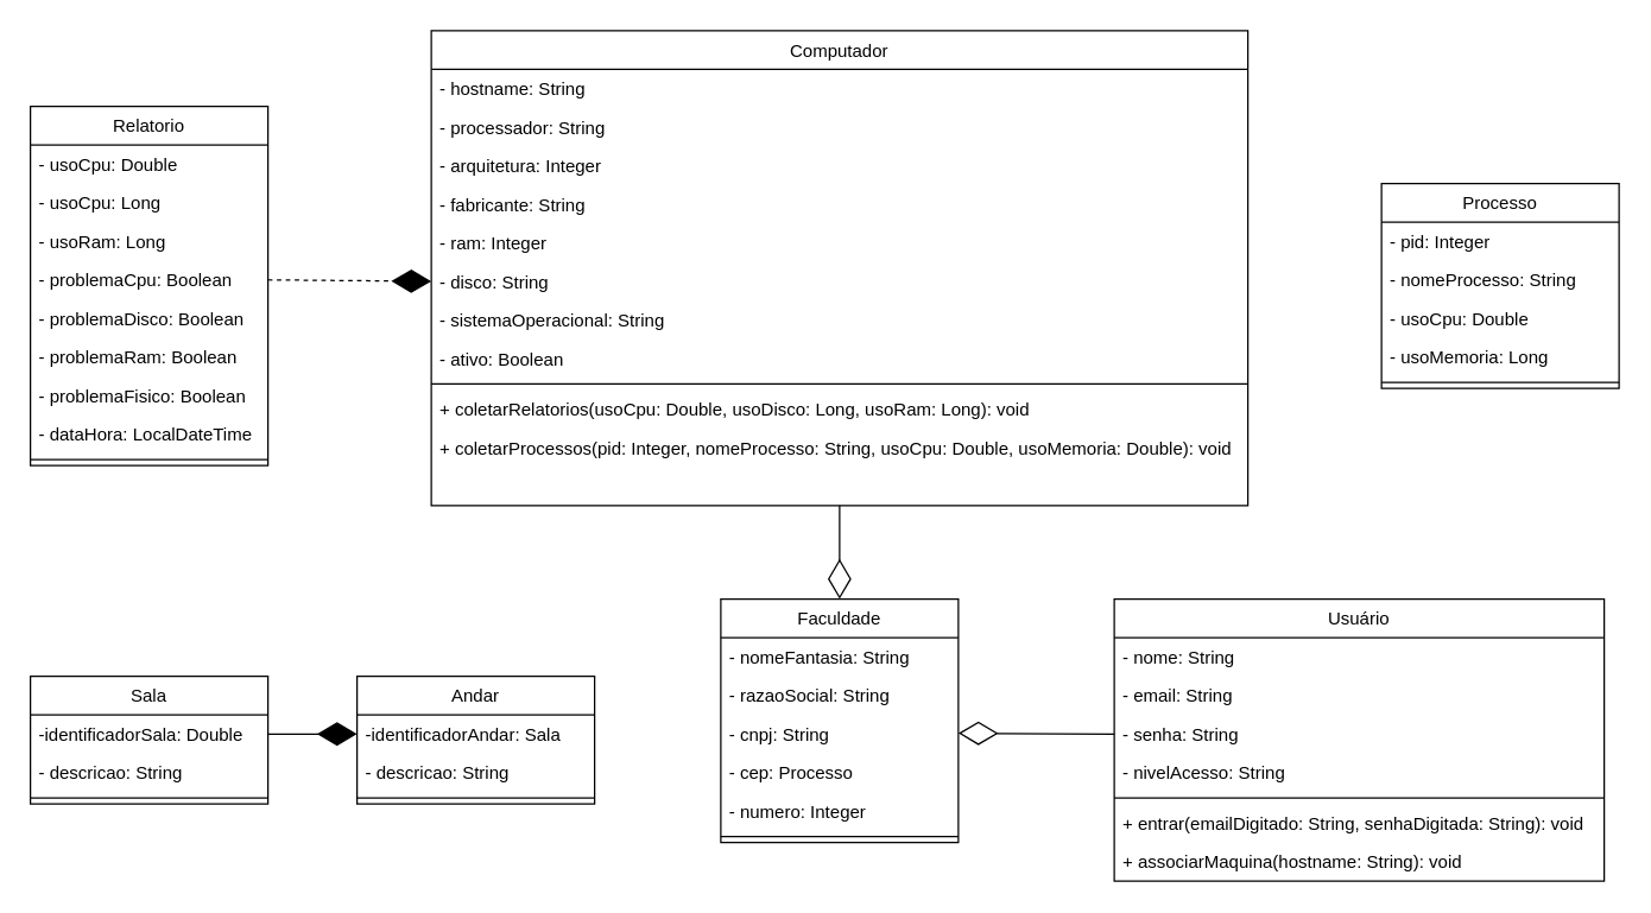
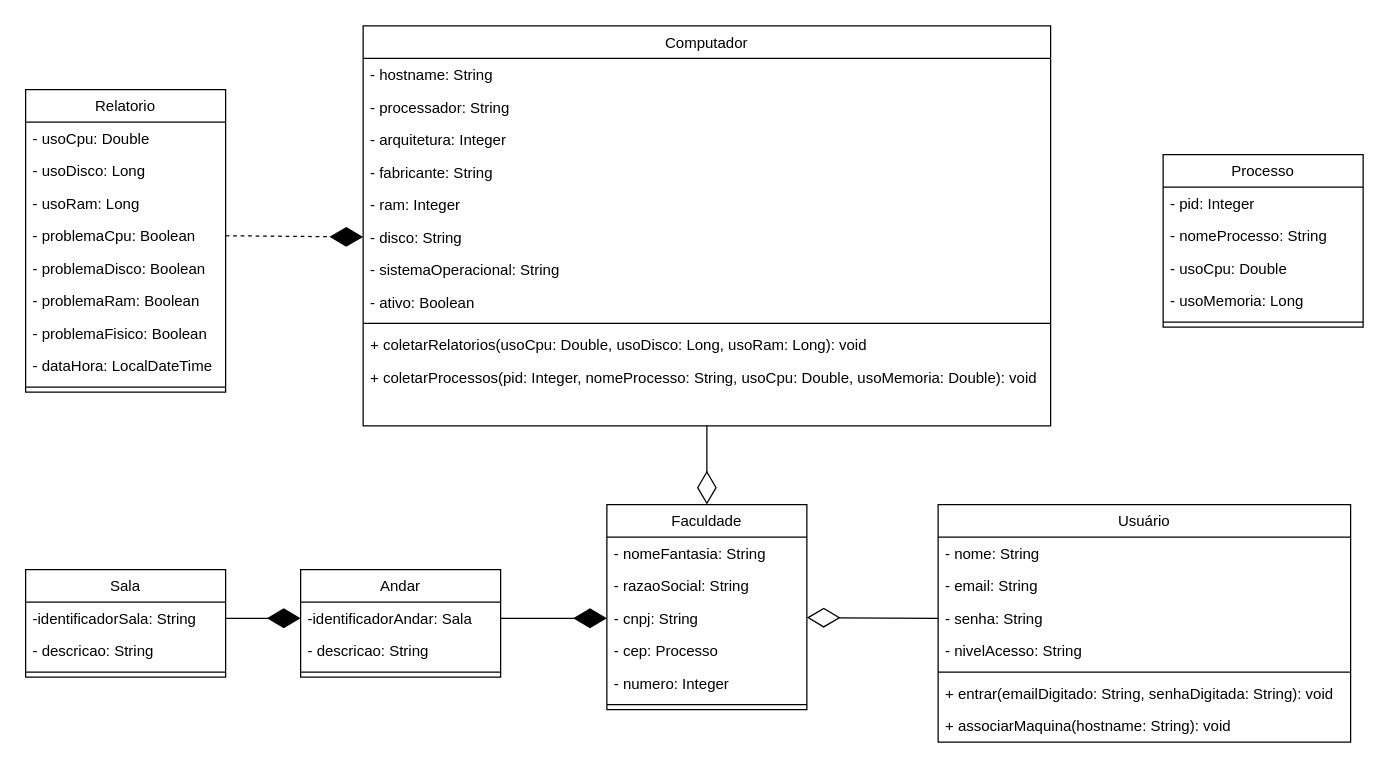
  <mxCell id="0" />
  <mxCell id="1" parent="0" />
  <mxCell id="2" value="Andar" style="swimlane;fontStyle=0;align=center;verticalAlign=top;childLayout=stackLayout;horizontal=1;startSize=26;horizontalStack=0;resizeParent=1;resizeLast=0;collapsible=1;marginBottom=0;rounded=0;shadow=0;strokeWidth=1;" parent="1" vertex="1"><mxGeometry x="240" y="455" width="160" height="86" as="geometry"><mxRectangle x="130" y="380" width="160" height="26" as="alternateBounds" /></mxGeometry></mxCell>
  <mxCell id="3" value="-identificadorAndar: Sala" style="text;align=left;verticalAlign=top;spacingLeft=4;spacingRight=4;overflow=hidden;rotatable=0;points=[[0,0.5],[1,0.5]];portConstraint=eastwest;" parent="2" vertex="1"><mxGeometry y="26" width="160" height="26" as="geometry" /></mxCell>
  <mxCell id="4" value="- descricao: String" style="text;align=left;verticalAlign=top;spacingLeft=4;spacingRight=4;overflow=hidden;rotatable=0;points=[[0,0.5],[1,0.5]];portConstraint=eastwest;rounded=0;shadow=0;html=0;" parent="2" vertex="1"><mxGeometry y="52" width="160" height="26" as="geometry" /></mxCell>
  <mxCell id="5" value="" style="line;html=1;strokeWidth=1;align=left;verticalAlign=middle;spacingTop=-1;spacingLeft=3;spacingRight=3;rotatable=0;labelPosition=right;points=[];portConstraint=eastwest;" parent="2" vertex="1"><mxGeometry y="78" width="160" height="8" as="geometry" /></mxCell>
  <mxCell id="6" value="Faculdade" style="swimlane;fontStyle=0;align=center;verticalAlign=top;childLayout=stackLayout;horizontal=1;startSize=26;horizontalStack=0;resizeParent=1;resizeLast=0;collapsible=1;marginBottom=0;rounded=0;shadow=0;strokeWidth=1;" parent="1" vertex="1"><mxGeometry x="485" y="403" width="160" height="164" as="geometry"><mxRectangle x="550" y="140" width="160" height="26" as="alternateBounds" /></mxGeometry></mxCell>
  <mxCell id="7" value="- nomeFantasia: String" style="text;align=left;verticalAlign=top;spacingLeft=4;spacingRight=4;overflow=hidden;rotatable=0;points=[[0,0.5],[1,0.5]];portConstraint=eastwest;" parent="6" vertex="1"><mxGeometry y="26" width="160" height="26" as="geometry" /></mxCell>
  <mxCell id="8" value="- razaoSocial: String" style="text;align=left;verticalAlign=top;spacingLeft=4;spacingRight=4;overflow=hidden;rotatable=0;points=[[0,0.5],[1,0.5]];portConstraint=eastwest;rounded=0;shadow=0;html=0;" parent="6" vertex="1"><mxGeometry y="52" width="160" height="26" as="geometry" /></mxCell>
  <mxCell id="9" value="" style="endArrow=diamondThin;endFill=0;endSize=24;html=1;rounded=0;exitX=0;exitY=0.5;exitDx=0;exitDy=0;" parent="6" source="49" edge="1"><mxGeometry width="160" relative="1" as="geometry"><mxPoint y="90.5" as="sourcePoint" /><mxPoint x="160" y="90.5" as="targetPoint" /></mxGeometry></mxCell>
  <mxCell id="10" value="- cnpj: String" style="text;align=left;verticalAlign=top;spacingLeft=4;spacingRight=4;overflow=hidden;rotatable=0;points=[[0,0.5],[1,0.5]];portConstraint=eastwest;rounded=0;shadow=0;html=0;" parent="6" vertex="1"><mxGeometry y="78" width="160" height="26" as="geometry" /></mxCell>
  <mxCell id="11" value="- cep: Processo" style="text;align=left;verticalAlign=top;spacingLeft=4;spacingRight=4;overflow=hidden;rotatable=0;points=[[0,0.5],[1,0.5]];portConstraint=eastwest;rounded=0;shadow=0;html=0;" parent="6" vertex="1"><mxGeometry y="104" width="160" height="26" as="geometry" /></mxCell>
  <mxCell id="12" value="- numero: Integer" style="text;align=left;verticalAlign=top;spacingLeft=4;spacingRight=4;overflow=hidden;rotatable=0;points=[[0,0.5],[1,0.5]];portConstraint=eastwest;rounded=0;shadow=0;html=0;" parent="6" vertex="1"><mxGeometry y="130" width="160" height="26" as="geometry" /></mxCell>
  <mxCell id="13" value="" style="line;html=1;strokeWidth=1;align=left;verticalAlign=middle;spacingTop=-1;spacingLeft=3;spacingRight=3;rotatable=0;labelPosition=right;points=[];portConstraint=eastwest;" parent="6" vertex="1"><mxGeometry y="156" width="160" height="8" as="geometry" /></mxCell>
  <mxCell id="14" value="Sala" style="swimlane;fontStyle=0;align=center;verticalAlign=top;childLayout=stackLayout;horizontal=1;startSize=26;horizontalStack=0;resizeParent=1;resizeLast=0;collapsible=1;marginBottom=0;rounded=0;shadow=0;strokeWidth=1;" parent="1" vertex="1"><mxGeometry x="20" y="455" width="160" height="86" as="geometry"><mxRectangle x="130" y="380" width="160" height="26" as="alternateBounds" /></mxGeometry></mxCell>
- <mxCell id="15" value="-identificadorSala: Double" style="text;align=left;verticalAlign=top;spacingLeft=4;spacingRight=4;overflow=hidden;rotatable=0;points=[[0,0.5],[1,0.5]];portConstraint=eastwest;" parent="14" vertex="1"><mxGeometry y="26" width="160" height="26" as="geometry" /></mxCell>
+ <mxCell id="15" value="-identificadorSala: String" style="text;align=left;verticalAlign=top;spacingLeft=4;spacingRight=4;overflow=hidden;rotatable=0;points=[[0,0.5],[1,0.5]];portConstraint=eastwest;" parent="14" vertex="1"><mxGeometry y="26" width="160" height="26" as="geometry" /></mxCell>
  <mxCell id="16" value="- descricao: String" style="text;align=left;verticalAlign=top;spacingLeft=4;spacingRight=4;overflow=hidden;rotatable=0;points=[[0,0.5],[1,0.5]];portConstraint=eastwest;rounded=0;shadow=0;html=0;" parent="14" vertex="1"><mxGeometry y="52" width="160" height="26" as="geometry" /></mxCell>
  <mxCell id="17" value="" style="line;html=1;strokeWidth=1;align=left;verticalAlign=middle;spacingTop=-1;spacingLeft=3;spacingRight=3;rotatable=0;labelPosition=right;points=[];portConstraint=eastwest;" parent="14" vertex="1"><mxGeometry y="78" width="160" height="8" as="geometry" /></mxCell>
  <mxCell id="18" value="Computador" style="swimlane;fontStyle=0;align=center;verticalAlign=top;childLayout=stackLayout;horizontal=1;startSize=26;horizontalStack=0;resizeParent=1;resizeLast=0;collapsible=1;marginBottom=0;rounded=0;shadow=0;strokeWidth=1;" parent="1" vertex="1"><mxGeometry x="290" y="20" width="550" height="320" as="geometry"><mxRectangle x="130" y="380" width="160" height="26" as="alternateBounds" /></mxGeometry></mxCell>
  <mxCell id="19" value="- hostname: String" style="text;align=left;verticalAlign=top;spacingLeft=4;spacingRight=4;overflow=hidden;rotatable=0;points=[[0,0.5],[1,0.5]];portConstraint=eastwest;" parent="18" vertex="1"><mxGeometry y="26" width="550" height="26" as="geometry" /></mxCell>
  <mxCell id="20" value="- processador: String" style="text;align=left;verticalAlign=top;spacingLeft=4;spacingRight=4;overflow=hidden;rotatable=0;points=[[0,0.5],[1,0.5]];portConstraint=eastwest;rounded=0;shadow=0;html=0;" parent="18" vertex="1"><mxGeometry y="52" width="550" height="26" as="geometry" /></mxCell>
  <mxCell id="21" value="- arquitetura: Integer" style="text;align=left;verticalAlign=top;spacingLeft=4;spacingRight=4;overflow=hidden;rotatable=0;points=[[0,0.5],[1,0.5]];portConstraint=eastwest;rounded=0;shadow=0;html=0;" parent="18" vertex="1"><mxGeometry y="78" width="550" height="26" as="geometry" /></mxCell>
  <mxCell id="22" value="- fabricante: String" style="text;align=left;verticalAlign=top;spacingLeft=4;spacingRight=4;overflow=hidden;rotatable=0;points=[[0,0.5],[1,0.5]];portConstraint=eastwest;rounded=0;shadow=0;html=0;" parent="18" vertex="1"><mxGeometry y="104" width="550" height="26" as="geometry" /></mxCell>
  <mxCell id="23" value="- ram: Integer" style="text;align=left;verticalAlign=top;spacingLeft=4;spacingRight=4;overflow=hidden;rotatable=0;points=[[0,0.5],[1,0.5]];portConstraint=eastwest;rounded=0;shadow=0;html=0;" parent="18" vertex="1"><mxGeometry y="130" width="550" height="26" as="geometry" /></mxCell>
  <mxCell id="24" value="- disco: String" style="text;align=left;verticalAlign=top;spacingLeft=4;spacingRight=4;overflow=hidden;rotatable=0;points=[[0,0.5],[1,0.5]];portConstraint=eastwest;rounded=0;shadow=0;html=0;" parent="18" vertex="1"><mxGeometry y="156" width="550" height="26" as="geometry" /></mxCell>
  <mxCell id="25" value="- sistemaOperacional: String" style="text;align=left;verticalAlign=top;spacingLeft=4;spacingRight=4;overflow=hidden;rotatable=0;points=[[0,0.5],[1,0.5]];portConstraint=eastwest;rounded=0;shadow=0;html=0;" parent="18" vertex="1"><mxGeometry y="182" width="550" height="26" as="geometry" /></mxCell>
  <mxCell id="26" value="- ativo: Boolean" style="text;align=left;verticalAlign=top;spacingLeft=4;spacingRight=4;overflow=hidden;rotatable=0;points=[[0,0.5],[1,0.5]];portConstraint=eastwest;rounded=0;shadow=0;html=0;" parent="18" vertex="1"><mxGeometry y="208" width="550" height="26" as="geometry" /></mxCell>
  <mxCell id="27" value="" style="line;html=1;strokeWidth=1;align=left;verticalAlign=middle;spacingTop=-1;spacingLeft=3;spacingRight=3;rotatable=0;labelPosition=right;points=[];portConstraint=eastwest;" parent="18" vertex="1"><mxGeometry y="234" width="550" height="8" as="geometry" /></mxCell>
  <mxCell id="28" value="+ coletarRelatorios(usoCpu: Double, usoDisco: Long, usoRam: Long): void&#10;" style="text;align=left;verticalAlign=top;spacingLeft=4;spacingRight=4;overflow=hidden;rotatable=0;points=[[0,0.5],[1,0.5]];portConstraint=eastwest;" parent="18" vertex="1"><mxGeometry y="242" width="550" height="26" as="geometry" /></mxCell>
  <mxCell id="29" value="+ coletarProcessos(pid: Integer, nomeProcesso: String, usoCpu: Double, usoMemoria: Double): void" style="text;align=left;verticalAlign=top;spacingLeft=4;spacingRight=4;overflow=hidden;rotatable=0;points=[[0,0.5],[1,0.5]];portConstraint=eastwest;" parent="18" vertex="1"><mxGeometry y="268" width="550" height="26" as="geometry" /></mxCell>
  <mxCell id="30" value="Processo" style="swimlane;fontStyle=0;align=center;verticalAlign=top;childLayout=stackLayout;horizontal=1;startSize=26;horizontalStack=0;resizeParent=1;resizeLast=0;collapsible=1;marginBottom=0;rounded=0;shadow=0;strokeWidth=1;" parent="1" vertex="1"><mxGeometry x="930" y="123" width="160" height="138" as="geometry"><mxRectangle x="130" y="380" width="160" height="26" as="alternateBounds" /></mxGeometry></mxCell>
  <mxCell id="31" value="- pid: Integer" style="text;align=left;verticalAlign=top;spacingLeft=4;spacingRight=4;overflow=hidden;rotatable=0;points=[[0,0.5],[1,0.5]];portConstraint=eastwest;" parent="30" vertex="1"><mxGeometry y="26" width="160" height="26" as="geometry" /></mxCell>
  <mxCell id="32" value="- nomeProcesso: String" style="text;align=left;verticalAlign=top;spacingLeft=4;spacingRight=4;overflow=hidden;rotatable=0;points=[[0,0.5],[1,0.5]];portConstraint=eastwest;rounded=0;shadow=0;html=0;" parent="30" vertex="1"><mxGeometry y="52" width="160" height="26" as="geometry" /></mxCell>
  <mxCell id="33" value="- usoCpu: Double" style="text;align=left;verticalAlign=top;spacingLeft=4;spacingRight=4;overflow=hidden;rotatable=0;points=[[0,0.5],[1,0.5]];portConstraint=eastwest;rounded=0;shadow=0;html=0;" parent="30" vertex="1"><mxGeometry y="78" width="160" height="26" as="geometry" /></mxCell>
  <mxCell id="34" value="- usoMemoria: Long" style="text;align=left;verticalAlign=top;spacingLeft=4;spacingRight=4;overflow=hidden;rotatable=0;points=[[0,0.5],[1,0.5]];portConstraint=eastwest;rounded=0;shadow=0;html=0;" parent="30" vertex="1"><mxGeometry y="104" width="160" height="26" as="geometry" /></mxCell>
  <mxCell id="35" value="" style="line;html=1;strokeWidth=1;align=left;verticalAlign=middle;spacingTop=-1;spacingLeft=3;spacingRight=3;rotatable=0;labelPosition=right;points=[];portConstraint=eastwest;" parent="30" vertex="1"><mxGeometry y="130" width="160" height="8" as="geometry" /></mxCell>
  <mxCell id="36" value="Relatorio" style="swimlane;fontStyle=0;align=center;verticalAlign=top;childLayout=stackLayout;horizontal=1;startSize=26;horizontalStack=0;resizeParent=1;resizeLast=0;collapsible=1;marginBottom=0;rounded=0;shadow=0;strokeWidth=1;" parent="1" vertex="1"><mxGeometry x="20" y="71" width="160" height="242" as="geometry"><mxRectangle x="130" y="380" width="160" height="26" as="alternateBounds" /></mxGeometry></mxCell>
  <mxCell id="37" value="- usoCpu: Double" style="text;align=left;verticalAlign=top;spacingLeft=4;spacingRight=4;overflow=hidden;rotatable=0;points=[[0,0.5],[1,0.5]];portConstraint=eastwest;" parent="36" vertex="1"><mxGeometry y="26" width="160" height="26" as="geometry" /></mxCell>
- <mxCell id="38" value="- usoCpu: Long" style="text;align=left;verticalAlign=top;spacingLeft=4;spacingRight=4;overflow=hidden;rotatable=0;points=[[0,0.5],[1,0.5]];portConstraint=eastwest;" parent="36" vertex="1"><mxGeometry y="52" width="160" height="26" as="geometry" /></mxCell>
+ <mxCell id="38" value="- usoDisco: Long" style="text;align=left;verticalAlign=top;spacingLeft=4;spacingRight=4;overflow=hidden;rotatable=0;points=[[0,0.5],[1,0.5]];portConstraint=eastwest;" parent="36" vertex="1"><mxGeometry y="52" width="160" height="26" as="geometry" /></mxCell>
  <mxCell id="39" value="- usoRam: Long" style="text;align=left;verticalAlign=top;spacingLeft=4;spacingRight=4;overflow=hidden;rotatable=0;points=[[0,0.5],[1,0.5]];portConstraint=eastwest;" parent="36" vertex="1"><mxGeometry y="78" width="160" height="26" as="geometry" /></mxCell>
  <mxCell id="40" value="- problemaCpu: Boolean" style="text;align=left;verticalAlign=top;spacingLeft=4;spacingRight=4;overflow=hidden;rotatable=0;points=[[0,0.5],[1,0.5]];portConstraint=eastwest;" parent="36" vertex="1"><mxGeometry y="104" width="160" height="26" as="geometry" /></mxCell>
  <mxCell id="41" value="- problemaDisco: Boolean" style="text;align=left;verticalAlign=top;spacingLeft=4;spacingRight=4;overflow=hidden;rotatable=0;points=[[0,0.5],[1,0.5]];portConstraint=eastwest;rounded=0;shadow=0;html=0;" parent="36" vertex="1"><mxGeometry y="130" width="160" height="26" as="geometry" /></mxCell>
  <mxCell id="42" value="- problemaRam: Boolean" style="text;align=left;verticalAlign=top;spacingLeft=4;spacingRight=4;overflow=hidden;rotatable=0;points=[[0,0.5],[1,0.5]];portConstraint=eastwest;" parent="36" vertex="1"><mxGeometry y="156" width="160" height="26" as="geometry" /></mxCell>
  <mxCell id="43" value="- problemaFisico: Boolean" style="text;align=left;verticalAlign=top;spacingLeft=4;spacingRight=4;overflow=hidden;rotatable=0;points=[[0,0.5],[1,0.5]];portConstraint=eastwest;" parent="36" vertex="1"><mxGeometry y="182" width="160" height="26" as="geometry" /></mxCell>
  <mxCell id="44" value="- dataHora: LocalDateTime" style="text;align=left;verticalAlign=top;spacingLeft=4;spacingRight=4;overflow=hidden;rotatable=0;points=[[0,0.5],[1,0.5]];portConstraint=eastwest;" parent="36" vertex="1"><mxGeometry y="208" width="160" height="26" as="geometry" /></mxCell>
  <mxCell id="45" value="" style="line;html=1;strokeWidth=1;align=left;verticalAlign=middle;spacingTop=-1;spacingLeft=3;spacingRight=3;rotatable=0;labelPosition=right;points=[];portConstraint=eastwest;" parent="36" vertex="1"><mxGeometry y="234" width="160" height="8" as="geometry" /></mxCell>
  <mxCell id="46" value="Usuário" style="swimlane;fontStyle=0;align=center;verticalAlign=top;childLayout=stackLayout;horizontal=1;startSize=26;horizontalStack=0;resizeParent=1;resizeLast=0;collapsible=1;marginBottom=0;rounded=0;shadow=0;strokeWidth=1;" parent="1" vertex="1"><mxGeometry x="750" y="403" width="330" height="190" as="geometry"><mxRectangle x="130" y="380" width="160" height="26" as="alternateBounds" /></mxGeometry></mxCell>
  <mxCell id="47" value="- nome: String" style="text;align=left;verticalAlign=top;spacingLeft=4;spacingRight=4;overflow=hidden;rotatable=0;points=[[0,0.5],[1,0.5]];portConstraint=eastwest;" parent="46" vertex="1"><mxGeometry y="26" width="330" height="26" as="geometry" /></mxCell>
  <mxCell id="48" value="- email: String" style="text;align=left;verticalAlign=top;spacingLeft=4;spacingRight=4;overflow=hidden;rotatable=0;points=[[0,0.5],[1,0.5]];portConstraint=eastwest;rounded=0;shadow=0;html=0;" parent="46" vertex="1"><mxGeometry y="52" width="330" height="26" as="geometry" /></mxCell>
  <mxCell id="49" value="- senha: String" style="text;align=left;verticalAlign=top;spacingLeft=4;spacingRight=4;overflow=hidden;rotatable=0;points=[[0,0.5],[1,0.5]];portConstraint=eastwest;rounded=0;shadow=0;html=0;" parent="46" vertex="1"><mxGeometry y="78" width="330" height="26" as="geometry" /></mxCell>
  <mxCell id="50" value="- nivelAcesso: String" style="text;align=left;verticalAlign=top;spacingLeft=4;spacingRight=4;overflow=hidden;rotatable=0;points=[[0,0.5],[1,0.5]];portConstraint=eastwest;rounded=0;shadow=0;html=0;" parent="46" vertex="1"><mxGeometry y="104" width="330" height="26" as="geometry" /></mxCell>
  <mxCell id="51" value="" style="line;html=1;strokeWidth=1;align=left;verticalAlign=middle;spacingTop=-1;spacingLeft=3;spacingRight=3;rotatable=0;labelPosition=right;points=[];portConstraint=eastwest;" parent="46" vertex="1"><mxGeometry y="130" width="330" height="8" as="geometry" /></mxCell>
  <mxCell id="52" value="+ entrar(emailDigitado: String, senhaDigitada: String): void" style="text;align=left;verticalAlign=top;spacingLeft=4;spacingRight=4;overflow=hidden;rotatable=0;points=[[0,0.5],[1,0.5]];portConstraint=eastwest;" vertex="1" parent="46"><mxGeometry y="138" width="330" height="26" as="geometry" /></mxCell>
  <mxCell id="53" value="+ associarMaquina(hostname: String): void" style="text;align=left;verticalAlign=top;spacingLeft=4;spacingRight=4;overflow=hidden;rotatable=0;points=[[0,0.5],[1,0.5]];portConstraint=eastwest;" vertex="1" parent="46"><mxGeometry y="164" width="330" height="26" as="geometry" /></mxCell>
  <mxCell id="54" value="" style="endArrow=diamondThin;endFill=0;endSize=24;html=1;rounded=0;exitX=0.5;exitY=1;exitDx=0;exitDy=0;entryX=0.5;entryY=0;entryDx=0;entryDy=0;" parent="1" source="18" target="6" edge="1"><mxGeometry width="160" relative="1" as="geometry"><mxPoint x="605" y="415.492" as="sourcePoint" /><mxPoint x="511.92" y="415" as="targetPoint" /></mxGeometry></mxCell>
+ <mxCell id="55" value="" style="endArrow=diamondThin;endFill=1;endSize=24;html=1;rounded=0;entryX=0;entryY=0.5;entryDx=0;entryDy=0;exitX=1;exitY=0.5;exitDx=0;exitDy=0;" parent="1" source="3" target="10" edge="1"><mxGeometry width="160" relative="1" as="geometry"><mxPoint x="320" y="533" as="sourcePoint" /><mxPoint x="440" y="533" as="targetPoint" /></mxGeometry></mxCell>
  <mxCell id="56" value="" style="endArrow=diamondThin;endFill=1;endSize=24;html=1;rounded=0;entryX=0;entryY=0.5;entryDx=0;entryDy=0;exitX=1;exitY=0.5;exitDx=0;exitDy=0;" parent="1" source="15" target="3" edge="1"><mxGeometry width="160" relative="1" as="geometry"><mxPoint x="54.04" y="535" as="sourcePoint" /><mxPoint x="170" y="532.998" as="targetPoint" /></mxGeometry></mxCell>
  <mxCell id="57" value="" style="endArrow=diamondThin;endFill=1;endSize=24;html=1;rounded=0;entryX=0;entryY=0.5;entryDx=0;entryDy=0;exitX=1;exitY=0.5;exitDx=0;exitDy=0;dashed=1;" parent="1" edge="1" target="24" source="40"><mxGeometry width="160" relative="1" as="geometry"><mxPoint x="360" y="155" as="sourcePoint" /><mxPoint x="460" y="152.998" as="targetPoint" /></mxGeometry></mxCell>
